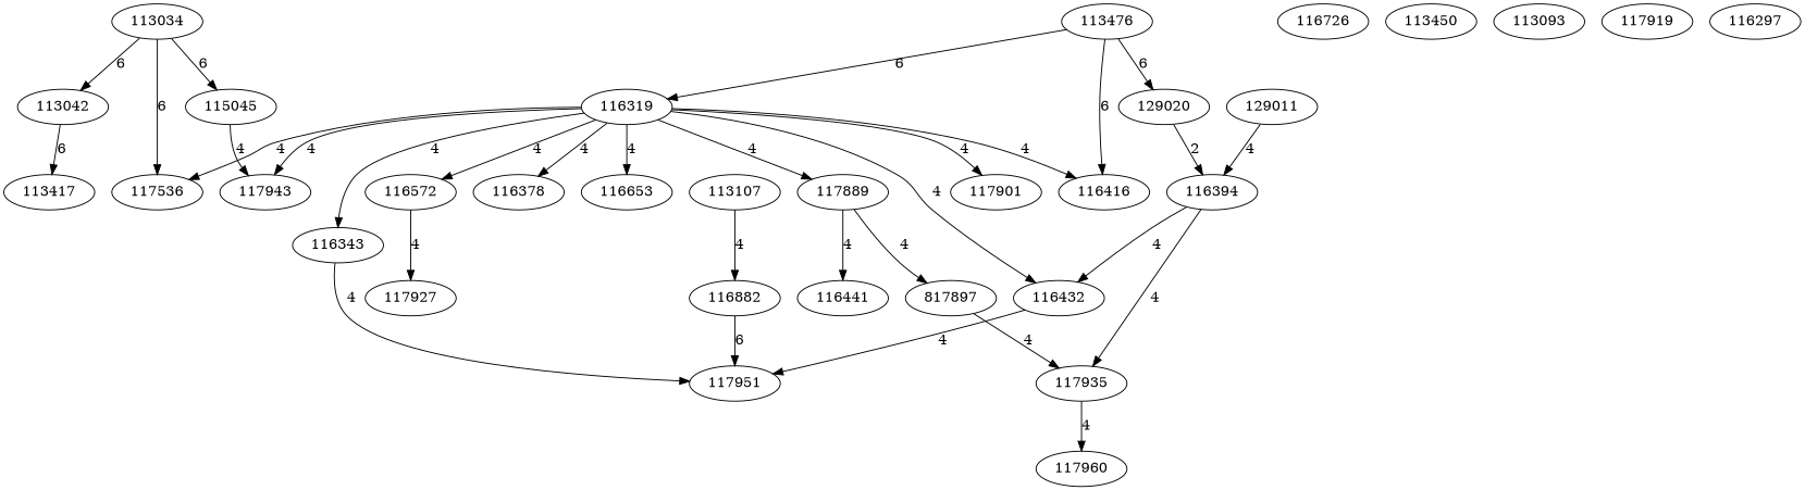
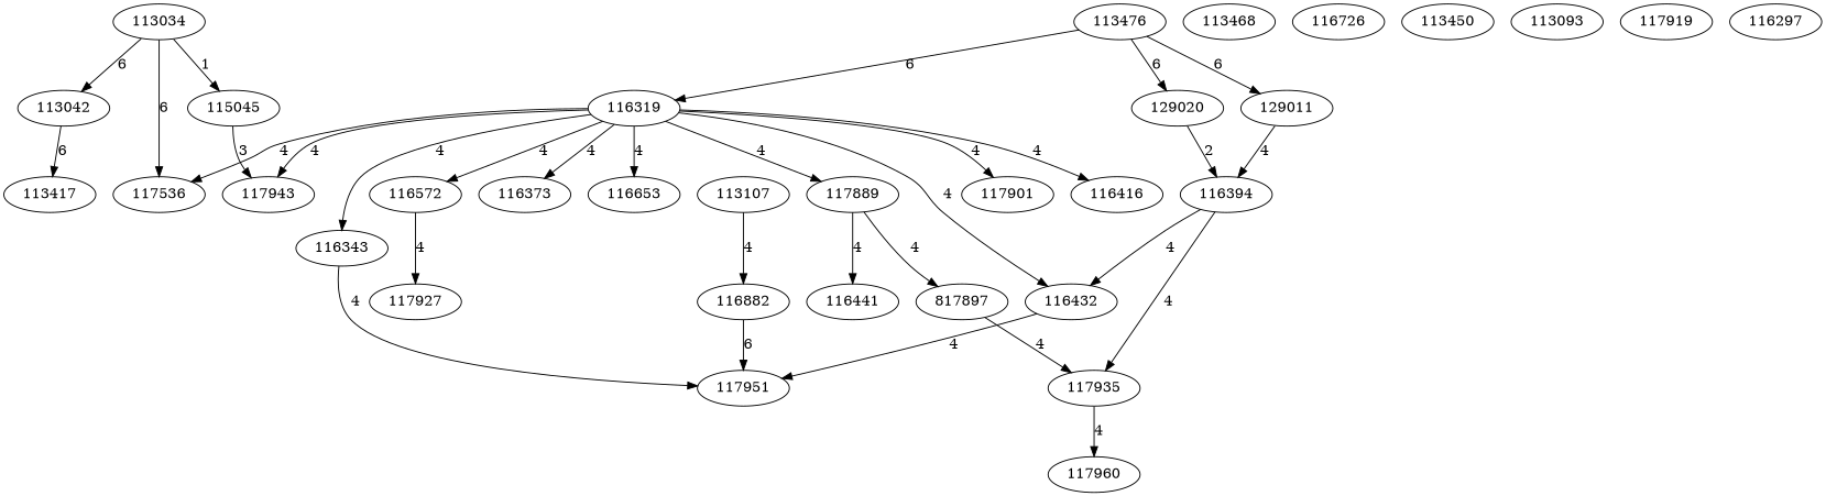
  digraph {
    113476
    116319
    129020
    129011
    117943
    117536
    116653
    116572
    117901
    116343
    117889
    116416
-   116378
+   116378 [label=116373]
    116432
    116394
    117927
    117951
    116441
    n19 [label=817897]
    117935
    117960
    113107
    116882
    113034
    113042
    115045
    113417
+   113468
    116726
    113450
    113093
    117919
    116297
    113476 -> 116319 [label=6]
    113476 -> 129020 [label=6]
-   113476 -> 116416 [label=6]
+   113476 -> 129011 [label=6]
    116319 -> 117943 [label=4]
    116319 -> 117536 [label=4]
    116319 -> 116653 [label=4]
    116319 -> 116572 [label=4]
    116319 -> 117901 [label=4]
    116319 -> 116343 [label=4]
    116319 -> 117889 [label=4]
    116319 -> 116416 [label=4]
    116319 -> 116378 [label=4]
    116319 -> 116432 [label=4]
    129020 -> 116394 [label=2]
    129011 -> 116394 [label=4]
    116572 -> 117927 [label=4]
    116343 -> 117951 [label=4]
    117889 -> 116441 [label=4]
    117889 -> n19 [label=4]
    116432 -> 117951 [label=4]
    116394 -> 116432 [label=4]
    116394 -> 117935 [label=4]
    n19 -> 117935 [label=4]
    117935 -> 117960 [label=4]
    113107 -> 116882 [label=4]
    116882 -> 117951 [label=6]
    113034 -> 117536 [label=6]
    113034 -> 113042 [label=6]
-   113034 -> 115045 [label=6]
+   113034 -> 115045 [label=1]
    113042 -> 113417 [label=6]
-   115045 -> 117943 [label=4]
+   115045 -> 117943 [label=3]
  }
